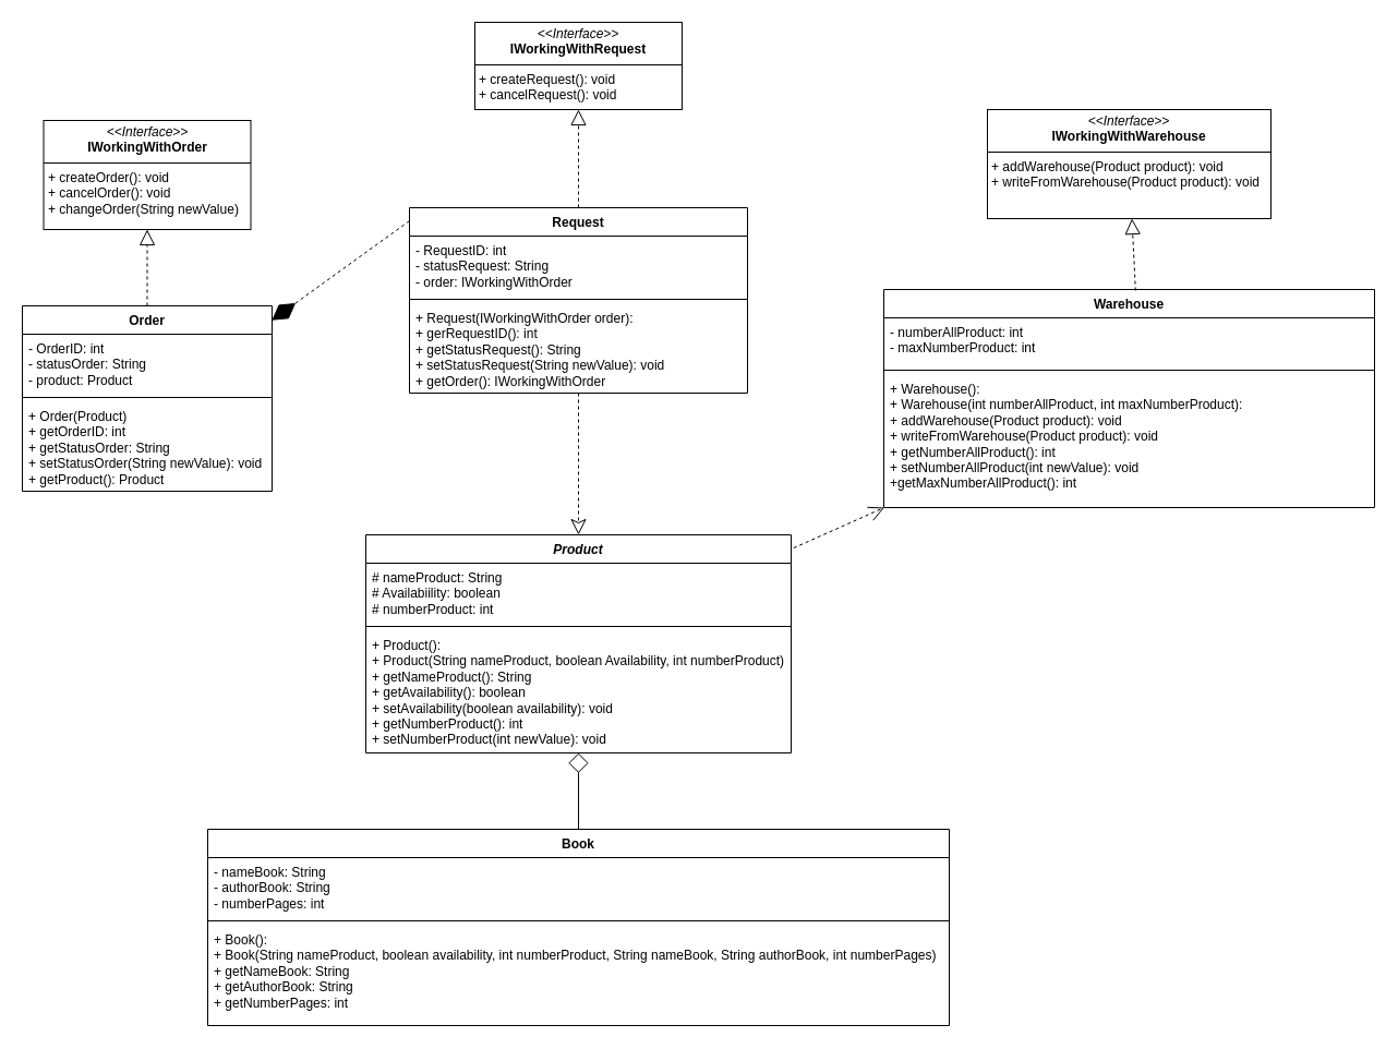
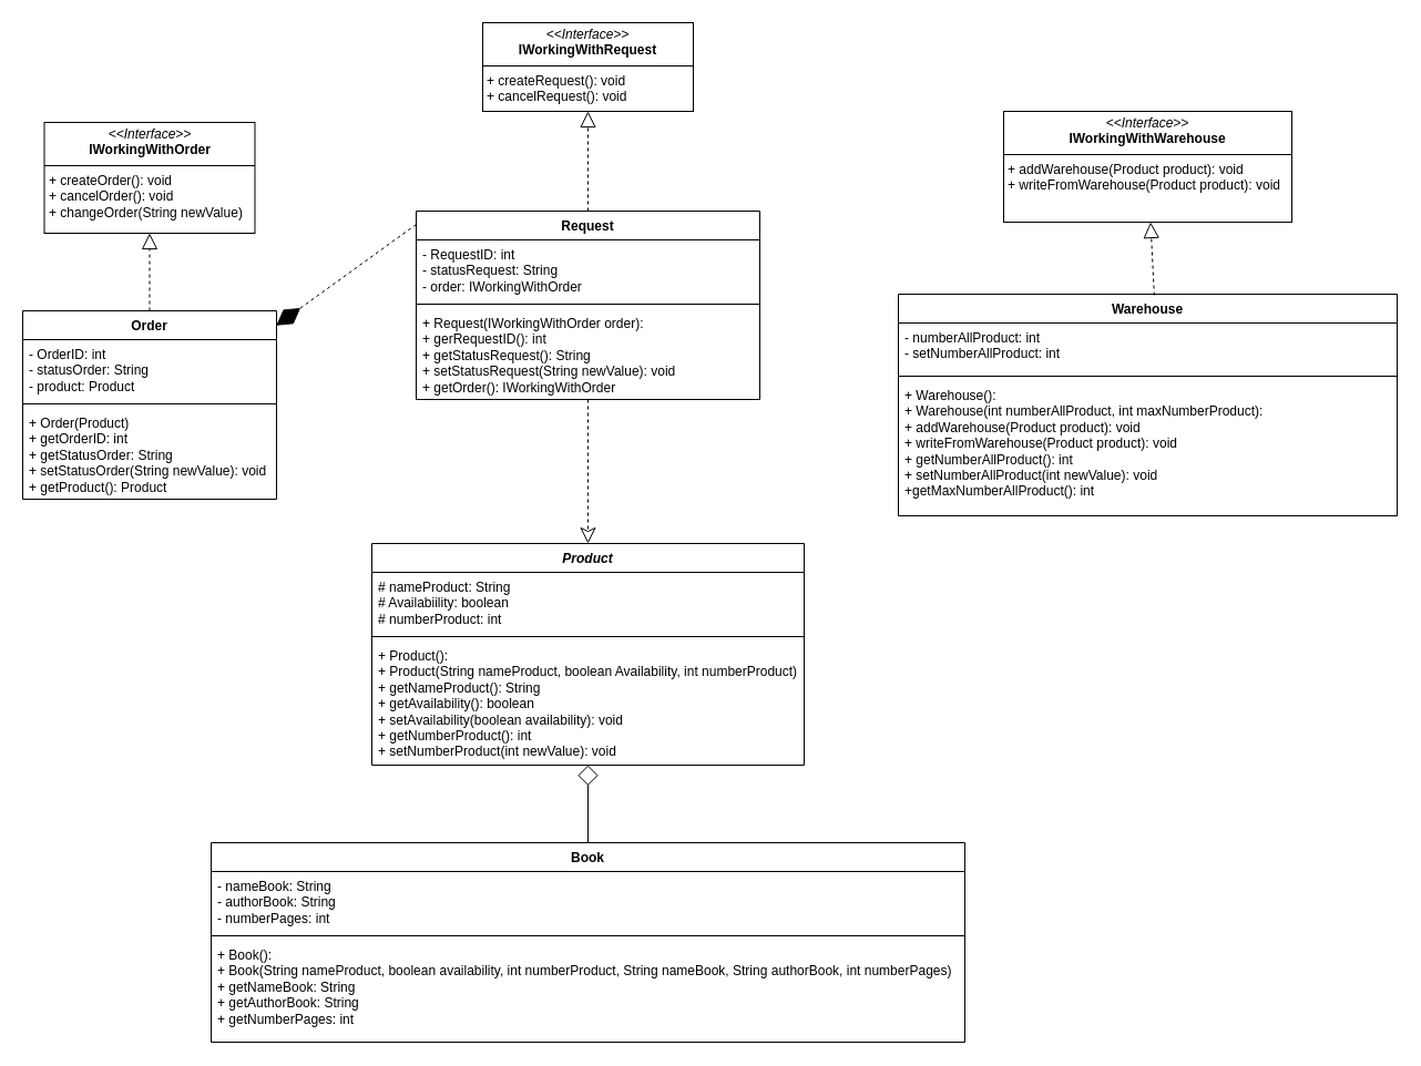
  <mxCell id="0" />
  <mxCell id="1" parent="0" />
  <mxCell id="2" value="&lt;i style=&quot;&quot;&gt;Product&lt;/i&gt;" style="swimlane;fontStyle=1;align=center;verticalAlign=top;childLayout=stackLayout;horizontal=1;startSize=26;horizontalStack=0;resizeParent=1;resizeParentMax=0;resizeLast=0;collapsible=1;marginBottom=0;whiteSpace=wrap;html=1;" vertex="1" parent="1"><mxGeometry x="335" y="490" width="390" height="200" as="geometry" /></mxCell>
  <mxCell id="3" value="# nameProduct: String&lt;div&gt;# Availabiility: boolean&lt;/div&gt;&lt;div&gt;# numberProduct: int&lt;/div&gt;" style="text;strokeColor=none;fillColor=none;align=left;verticalAlign=top;spacingLeft=4;spacingRight=4;overflow=hidden;rotatable=0;points=[[0,0.5],[1,0.5]];portConstraint=eastwest;whiteSpace=wrap;html=1;" vertex="1" parent="2"><mxGeometry y="26" width="390" height="54" as="geometry" /></mxCell>
  <mxCell id="4" value="" style="line;strokeWidth=1;fillColor=none;align=left;verticalAlign=middle;spacingTop=-1;spacingLeft=3;spacingRight=3;rotatable=0;labelPosition=right;points=[];portConstraint=eastwest;strokeColor=inherit;" vertex="1" parent="2"><mxGeometry y="80" width="390" height="8" as="geometry" /></mxCell>
  <mxCell id="5" value="+ Product():&lt;div&gt;+ Product(String nameProduct, boolean Availability, int numberProduct)&lt;/div&gt;&lt;div&gt;+ getNameProduct(): String&lt;/div&gt;&lt;div&gt;+ get&lt;span style=&quot;background-color: initial;&quot;&gt;Availability(): boolean&lt;/span&gt;&lt;/div&gt;&lt;div&gt;&lt;span style=&quot;background-color: initial;&quot;&gt;+ set&lt;/span&gt;&lt;span style=&quot;background-color: initial;&quot;&gt;Availability(boolean a&lt;/span&gt;&lt;span style=&quot;background-color: initial;&quot;&gt;vailability&lt;/span&gt;&lt;span style=&quot;background-color: initial;&quot;&gt;): void&lt;/span&gt;&lt;/div&gt;&lt;div&gt;&lt;span style=&quot;background-color: initial;&quot;&gt;+ getNumberProduct(): int&lt;/span&gt;&lt;/div&gt;&lt;div&gt;&lt;span style=&quot;background-color: initial;&quot;&gt;+ setNumberProduct(int newValue): void&lt;/span&gt;&lt;/div&gt;" style="text;strokeColor=none;fillColor=none;align=left;verticalAlign=top;spacingLeft=4;spacingRight=4;overflow=hidden;rotatable=0;points=[[0,0.5],[1,0.5]];portConstraint=eastwest;whiteSpace=wrap;html=1;" vertex="1" parent="2"><mxGeometry y="88" width="390" height="112" as="geometry" /></mxCell>
  <mxCell id="6" value="Book" style="swimlane;fontStyle=1;align=center;verticalAlign=top;childLayout=stackLayout;horizontal=1;startSize=26;horizontalStack=0;resizeParent=1;resizeParentMax=0;resizeLast=0;collapsible=1;marginBottom=0;whiteSpace=wrap;html=1;" vertex="1" parent="1"><mxGeometry x="190" y="760" width="680" height="180" as="geometry" /></mxCell>
  <mxCell id="7" value="- nameBook: String&lt;div&gt;- authorBook: String&lt;/div&gt;&lt;div&gt;- numberPages: int&lt;/div&gt;" style="text;strokeColor=none;fillColor=none;align=left;verticalAlign=top;spacingLeft=4;spacingRight=4;overflow=hidden;rotatable=0;points=[[0,0.5],[1,0.5]];portConstraint=eastwest;whiteSpace=wrap;html=1;" vertex="1" parent="6"><mxGeometry y="26" width="680" height="54" as="geometry" /></mxCell>
  <mxCell id="8" value="" style="line;strokeWidth=1;fillColor=none;align=left;verticalAlign=middle;spacingTop=-1;spacingLeft=3;spacingRight=3;rotatable=0;labelPosition=right;points=[];portConstraint=eastwest;strokeColor=inherit;" vertex="1" parent="6"><mxGeometry y="80" width="680" height="8" as="geometry" /></mxCell>
  <mxCell id="9" value="+ Book():&lt;div&gt;+ Book(String nameProduct, boolean availability, int numberProduct, String nameBook, String authorBook, int numberPages)&lt;/div&gt;&lt;div&gt;+ getNameBook: String&lt;/div&gt;&lt;div&gt;+ getAuthorBook: String&lt;/div&gt;&lt;div&gt;+ getNumberPages: int&lt;/div&gt;" style="text;strokeColor=none;fillColor=none;align=left;verticalAlign=top;spacingLeft=4;spacingRight=4;overflow=hidden;rotatable=0;points=[[0,0.5],[1,0.5]];portConstraint=eastwest;whiteSpace=wrap;html=1;" vertex="1" parent="6"><mxGeometry y="88" width="680" height="92" as="geometry" /></mxCell>
  <mxCell id="10" value="" style="endArrow=diamond;endSize=16;endFill=0;html=1;rounded=0;exitX=0.5;exitY=0;exitDx=0;exitDy=0;" edge="1" parent="1" source="6" target="2"><mxGeometry width="160" relative="1" as="geometry"><mxPoint x="235" y="780" as="sourcePoint" /><mxPoint x="395" y="780" as="targetPoint" /></mxGeometry></mxCell>
  <mxCell id="11" value="Warehouse" style="swimlane;fontStyle=1;align=center;verticalAlign=top;childLayout=stackLayout;horizontal=1;startSize=26;horizontalStack=0;resizeParent=1;resizeParentMax=0;resizeLast=0;collapsible=1;marginBottom=0;whiteSpace=wrap;html=1;" vertex="1" parent="1"><mxGeometry x="810" y="265" width="450" height="200" as="geometry" /></mxCell>
- <mxCell id="12" value="- numberAllProduct: int&lt;div&gt;- maxNumberProduct: int&amp;nbsp;&lt;/div&gt;" style="text;strokeColor=none;fillColor=none;align=left;verticalAlign=top;spacingLeft=4;spacingRight=4;overflow=hidden;rotatable=0;points=[[0,0.5],[1,0.5]];portConstraint=eastwest;whiteSpace=wrap;html=1;" vertex="1" parent="11"><mxGeometry y="26" width="450" height="44" as="geometry" /></mxCell>
+ <mxCell id="12" value="- numberAllProduct: int&lt;div&gt;- setNumberAllProduct: int&amp;nbsp;&lt;/div&gt;" style="text;strokeColor=none;fillColor=none;align=left;verticalAlign=top;spacingLeft=4;spacingRight=4;overflow=hidden;rotatable=0;points=[[0,0.5],[1,0.5]];portConstraint=eastwest;whiteSpace=wrap;html=1;" vertex="1" parent="11"><mxGeometry y="26" width="450" height="44" as="geometry" /></mxCell>
  <mxCell id="13" value="" style="line;strokeWidth=1;fillColor=none;align=left;verticalAlign=middle;spacingTop=-1;spacingLeft=3;spacingRight=3;rotatable=0;labelPosition=right;points=[];portConstraint=eastwest;strokeColor=inherit;" vertex="1" parent="11"><mxGeometry y="70" width="450" height="8" as="geometry" /></mxCell>
  <mxCell id="14" value="+ Warehouse():&lt;div&gt;+ Warehouse(int&amp;nbsp;&lt;span style=&quot;background-color: initial;&quot;&gt;numberAllProduct, int&amp;nbsp;&lt;/span&gt;&lt;span style=&quot;background-color: initial;&quot;&gt;maxNumberProduct&lt;/span&gt;&lt;span style=&quot;background-color: initial;&quot;&gt;):&lt;/span&gt;&lt;/div&gt;&lt;div&gt;&lt;span style=&quot;background-color: initial;&quot;&gt;+ addWarehouse(Product product): void&lt;/span&gt;&lt;/div&gt;&lt;div&gt;&lt;span style=&quot;background-color: initial;&quot;&gt;+ writeFromWarehouse(Product product): void&lt;/span&gt;&lt;/div&gt;&lt;div&gt;&lt;span style=&quot;background-color: initial;&quot;&gt;+ getNumberAllProduct(): int&lt;/span&gt;&lt;/div&gt;&lt;div&gt;&lt;span style=&quot;background-color: initial;&quot;&gt;+ setNumberAllProduct(int newValue): void&lt;/span&gt;&lt;/div&gt;&lt;div&gt;&lt;span style=&quot;background-color: initial;&quot;&gt;+getMaxNumberAllProduct(): int&lt;/span&gt;&lt;/div&gt;" style="text;strokeColor=none;fillColor=none;align=left;verticalAlign=top;spacingLeft=4;spacingRight=4;overflow=hidden;rotatable=0;points=[[0,0.5],[1,0.5]];portConstraint=eastwest;whiteSpace=wrap;html=1;" vertex="1" parent="11"><mxGeometry y="78" width="450" height="122" as="geometry" /></mxCell>
  <mxCell id="15" value="&lt;p style=&quot;margin:0px;margin-top:4px;text-align:center;&quot;&gt;&lt;i&gt;&amp;lt;&amp;lt;Interface&amp;gt;&amp;gt;&lt;/i&gt;&lt;br&gt;&lt;b&gt;IWorkingWithOrder&lt;/b&gt;&lt;/p&gt;&lt;hr size=&quot;1&quot; style=&quot;border-style:solid;&quot;&gt;&lt;p style=&quot;margin:0px;margin-left:4px;&quot;&gt;+ createOrder(): void&lt;/p&gt;&lt;p style=&quot;margin:0px;margin-left:4px;&quot;&gt;+ cancelOrder(): void&lt;/p&gt;&lt;p style=&quot;margin:0px;margin-left:4px;&quot;&gt;+ changeOrder(String newValue)&lt;/p&gt;" style="verticalAlign=top;align=left;overflow=fill;html=1;whiteSpace=wrap;" vertex="1" parent="1"><mxGeometry x="39.5" y="110" width="190" height="100" as="geometry" /></mxCell>
  <mxCell id="16" value="" style="endArrow=block;dashed=1;endFill=0;endSize=12;html=1;rounded=0;" edge="1" parent="1" source="18" target="15"><mxGeometry width="160" relative="1" as="geometry"><mxPoint x="79.5" y="-440" as="sourcePoint" /><mxPoint x="239.5" y="-440" as="targetPoint" /></mxGeometry></mxCell>
- <mxCell id="17" value="" style="endArrow=open;dashed=1;endFill=0;endSize=12;html=1;rounded=0;exitX=1.006;exitY=0.06;exitDx=0;exitDy=0;exitPerimeter=0;" edge="1" parent="1" source="2" target="11"><mxGeometry width="160" relative="1" as="geometry"><mxPoint x="820" y="460" as="sourcePoint" /><mxPoint x="820" y="340" as="targetPoint" /></mxGeometry></mxCell>
  <mxCell id="18" value="Order" style="swimlane;fontStyle=1;align=center;verticalAlign=top;childLayout=stackLayout;horizontal=1;startSize=26;horizontalStack=0;resizeParent=1;resizeParentMax=0;resizeLast=0;collapsible=1;marginBottom=0;whiteSpace=wrap;html=1;" vertex="1" parent="1"><mxGeometry x="20" y="280" width="229" height="170" as="geometry" /></mxCell>
  <mxCell id="19" value="- OrderID: int&lt;div&gt;- statusOrder: String&lt;/div&gt;&lt;div&gt;- product: Product&lt;/div&gt;" style="text;strokeColor=none;fillColor=none;align=left;verticalAlign=top;spacingLeft=4;spacingRight=4;overflow=hidden;rotatable=0;points=[[0,0.5],[1,0.5]];portConstraint=eastwest;whiteSpace=wrap;html=1;" vertex="1" parent="18"><mxGeometry y="26" width="229" height="54" as="geometry" /></mxCell>
  <mxCell id="20" value="" style="line;strokeWidth=1;fillColor=none;align=left;verticalAlign=middle;spacingTop=-1;spacingLeft=3;spacingRight=3;rotatable=0;labelPosition=right;points=[];portConstraint=eastwest;strokeColor=inherit;" vertex="1" parent="18"><mxGeometry y="80" width="229" height="8" as="geometry" /></mxCell>
  <mxCell id="21" value="+ Order(Product)&lt;div&gt;+ getOrderID: int&lt;/div&gt;&lt;div&gt;+ getStatusOrder: String&lt;/div&gt;&lt;div&gt;+ setStatusOrder(String newValue): void&lt;/div&gt;&lt;div&gt;+ getProduct(): Product&lt;/div&gt;&lt;div&gt;&lt;br&gt;&lt;/div&gt;" style="text;strokeColor=none;fillColor=none;align=left;verticalAlign=top;spacingLeft=4;spacingRight=4;overflow=hidden;rotatable=0;points=[[0,0.5],[1,0.5]];portConstraint=eastwest;whiteSpace=wrap;html=1;" vertex="1" parent="18"><mxGeometry y="88" width="229" height="82" as="geometry" /></mxCell>
  <mxCell id="22" value="Request" style="swimlane;fontStyle=1;align=center;verticalAlign=top;childLayout=stackLayout;horizontal=1;startSize=26;horizontalStack=0;resizeParent=1;resizeParentMax=0;resizeLast=0;collapsible=1;marginBottom=0;whiteSpace=wrap;html=1;" vertex="1" parent="1"><mxGeometry x="375" y="190" width="310" height="170" as="geometry" /></mxCell>
  <mxCell id="23" value="- RequestID: int&lt;div&gt;- statusRequest: String&lt;/div&gt;&lt;div&gt;- order: IWorkingWithOrder&amp;nbsp;&lt;/div&gt;" style="text;strokeColor=none;fillColor=none;align=left;verticalAlign=top;spacingLeft=4;spacingRight=4;overflow=hidden;rotatable=0;points=[[0,0.5],[1,0.5]];portConstraint=eastwest;whiteSpace=wrap;html=1;" vertex="1" parent="22"><mxGeometry y="26" width="310" height="54" as="geometry" /></mxCell>
  <mxCell id="24" value="" style="line;strokeWidth=1;fillColor=none;align=left;verticalAlign=middle;spacingTop=-1;spacingLeft=3;spacingRight=3;rotatable=0;labelPosition=right;points=[];portConstraint=eastwest;strokeColor=inherit;" vertex="1" parent="22"><mxGeometry y="80" width="310" height="8" as="geometry" /></mxCell>
  <mxCell id="25" value="+ Request(IWorkingWithOrder order):&lt;div&gt;+ gerRequestID(): int&lt;/div&gt;&lt;div&gt;+ getStatusRequest(): String&lt;/div&gt;&lt;div&gt;+ set&lt;span style=&quot;background-color: initial;&quot;&gt;StatusRequest(String newValue): void&lt;/span&gt;&lt;/div&gt;&lt;div&gt;&lt;span style=&quot;background-color: initial;&quot;&gt;+ getOrder():&amp;nbsp;&lt;/span&gt;&lt;span style=&quot;background-color: initial;&quot;&gt;IWorkingWithOrder&lt;/span&gt;&lt;span style=&quot;background-color: initial;&quot;&gt;&amp;nbsp;&lt;/span&gt;&lt;/div&gt;&lt;div&gt;&lt;br&gt;&lt;/div&gt;" style="text;strokeColor=none;fillColor=none;align=left;verticalAlign=top;spacingLeft=4;spacingRight=4;overflow=hidden;rotatable=0;points=[[0,0.5],[1,0.5]];portConstraint=eastwest;whiteSpace=wrap;html=1;" vertex="1" parent="22"><mxGeometry y="88" width="310" height="82" as="geometry" /></mxCell>
  <mxCell id="26" value="&lt;p style=&quot;margin:0px;margin-top:4px;text-align:center;&quot;&gt;&lt;i&gt;&amp;lt;&amp;lt;Interface&amp;gt;&amp;gt;&lt;/i&gt;&lt;br&gt;&lt;b&gt;IWorkingWithRequest&lt;/b&gt;&lt;/p&gt;&lt;hr size=&quot;1&quot; style=&quot;border-style:solid;&quot;&gt;&lt;p style=&quot;margin:0px;margin-left:4px;&quot;&gt;+ createRequest(): void&lt;/p&gt;&lt;p style=&quot;margin:0px;margin-left:4px;&quot;&gt;+ cancelRequest(): void&lt;/p&gt;" style="verticalAlign=top;align=left;overflow=fill;html=1;whiteSpace=wrap;" vertex="1" parent="1"><mxGeometry x="435" y="20" width="190" height="80" as="geometry" /></mxCell>
  <mxCell id="27" value="" style="endArrow=block;dashed=1;endFill=0;endSize=12;html=1;rounded=0;entryX=0.5;entryY=1;entryDx=0;entryDy=0;" edge="1" parent="1" source="22" target="26"><mxGeometry width="160" relative="1" as="geometry"><mxPoint x="580" y="160" as="sourcePoint" /><mxPoint x="580" y="230" as="targetPoint" /></mxGeometry></mxCell>
  <mxCell id="28" value="&lt;p style=&quot;margin:0px;margin-top:4px;text-align:center;&quot;&gt;&lt;i&gt;&amp;lt;&amp;lt;Interface&amp;gt;&amp;gt;&lt;/i&gt;&lt;br&gt;&lt;b&gt;IWorkingWithWarehouse&lt;/b&gt;&lt;/p&gt;&lt;hr size=&quot;1&quot; style=&quot;border-style:solid;&quot;&gt;&lt;p style=&quot;margin:0px;margin-left:4px;&quot;&gt;+ addWarehouse(Product product): void&lt;/p&gt;&lt;p style=&quot;margin:0px;margin-left:4px;&quot;&gt;+ writeFromWarehouse(Product product): void&lt;/p&gt;" style="verticalAlign=top;align=left;overflow=fill;html=1;whiteSpace=wrap;" vertex="1" parent="1"><mxGeometry x="905" y="100" width="260" height="100" as="geometry" /></mxCell>
  <mxCell id="29" value="" style="endArrow=block;dashed=1;endFill=0;endSize=12;html=1;rounded=0;exitX=0.513;exitY=0.005;exitDx=0;exitDy=0;exitPerimeter=0;" edge="1" parent="1" source="11" target="28"><mxGeometry width="160" relative="1" as="geometry"><mxPoint x="1000" y="30" as="sourcePoint" /><mxPoint x="1000" y="100" as="targetPoint" /></mxGeometry></mxCell>
  <mxCell id="30" value="" style="endArrow=diamondThin;endFill=1;endSize=24;html=1;rounded=0;entryX=0.999;entryY=0.078;entryDx=0;entryDy=0;entryPerimeter=0;exitX=0;exitY=0.071;exitDx=0;exitDy=0;exitPerimeter=0;dashed=1;" edge="1" parent="1" source="22" target="18"><mxGeometry width="160" relative="1" as="geometry"><mxPoint x="330" y="300" as="sourcePoint" /><mxPoint x="439" y="486" as="targetPoint" /></mxGeometry></mxCell>
  <mxCell id="31" value="" style="endArrow=classic;dashed=1;endFill=0;endSize=12;html=1;rounded=0;" edge="1" parent="1" source="22" target="2"><mxGeometry width="160" relative="1" as="geometry"><mxPoint x="380" y="462" as="sourcePoint" /><mxPoint x="607" y="290" as="targetPoint" /></mxGeometry></mxCell>
